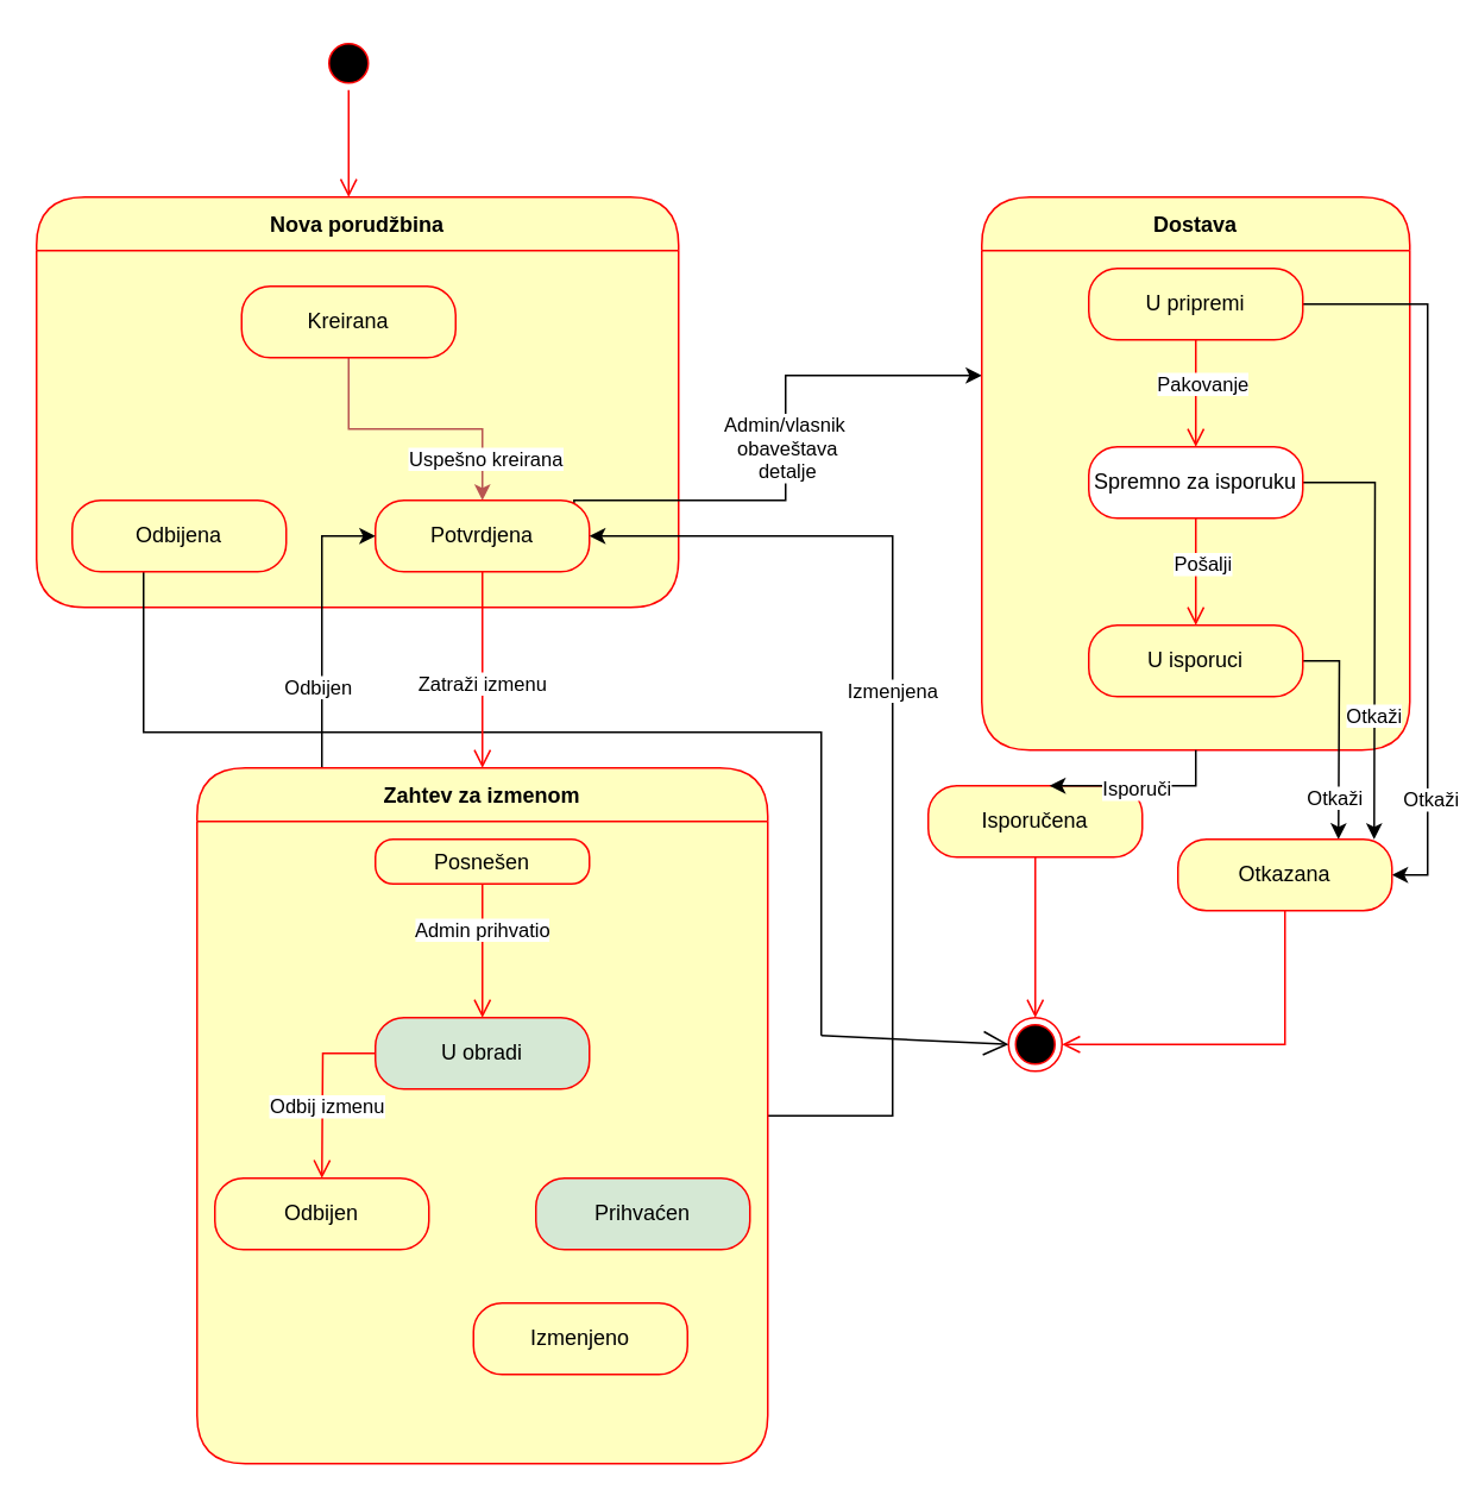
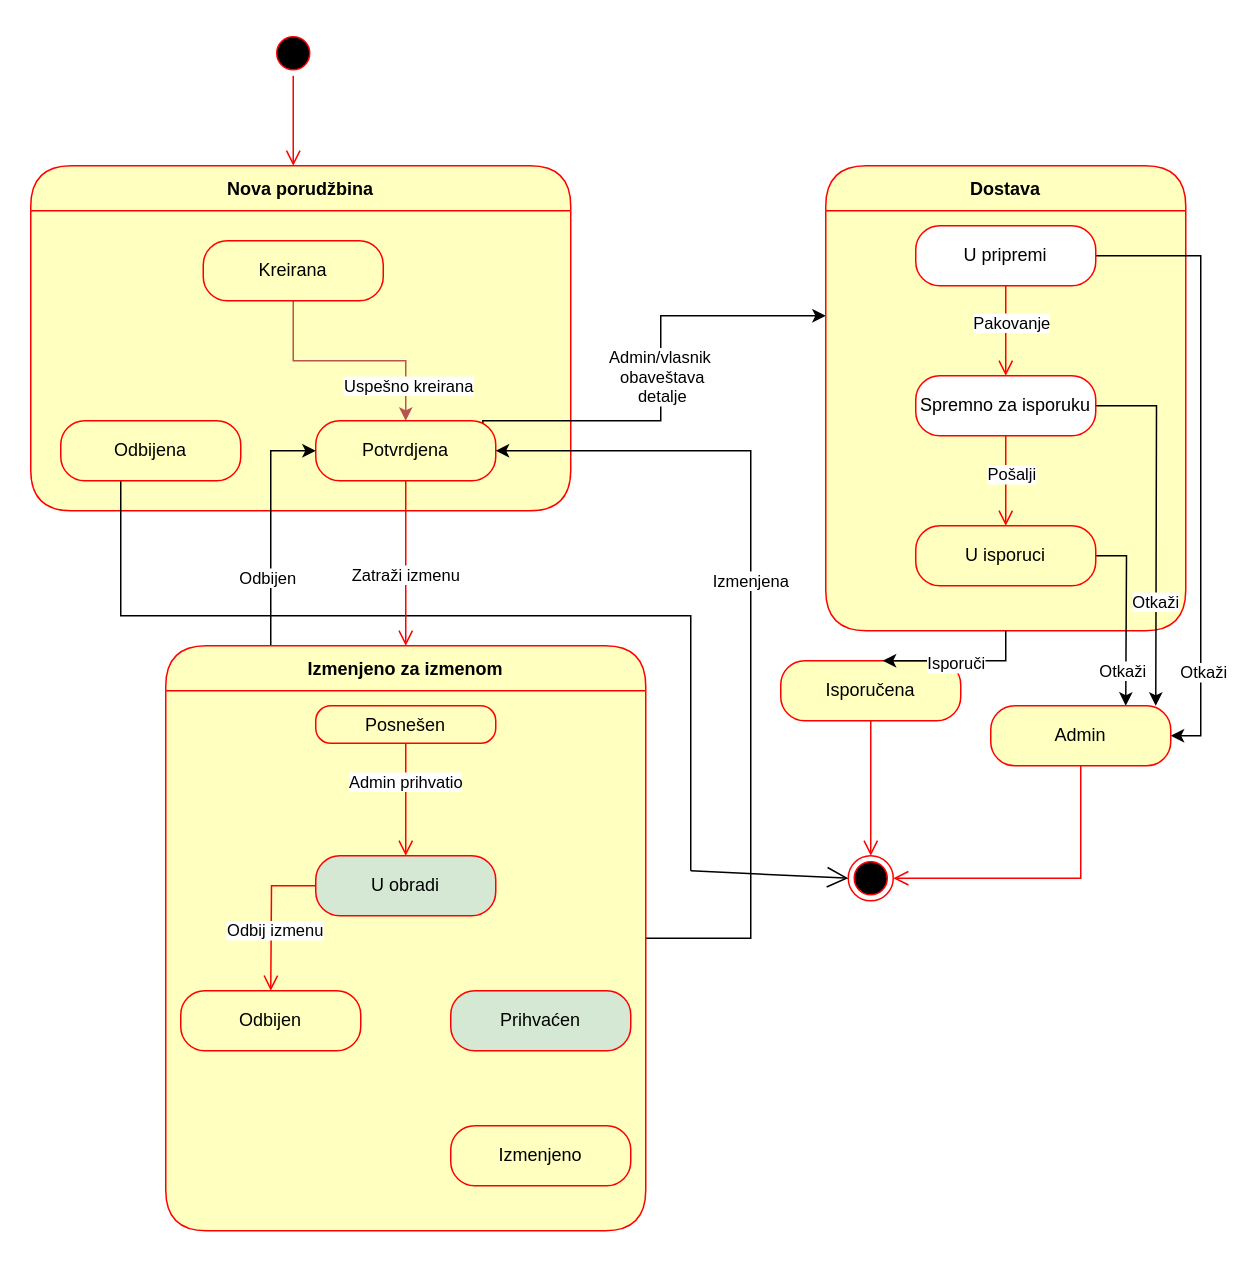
  <mxCell id="0" />
  <mxCell id="1" parent="0" />
  <mxCell id="2" value="" style="ellipse;html=1;shape=startState;fillColor=#000000;strokeColor=#ff0000;" parent="1" vertex="1"><mxGeometry x="180" y="20" width="30" height="30" as="geometry" /></mxCell>
  <mxCell id="3" value="" style="edgeStyle=orthogonalEdgeStyle;html=1;verticalAlign=bottom;endArrow=open;endSize=8;strokeColor=#ff0000;rounded=0;" parent="1" source="2" edge="1"><mxGeometry relative="1" as="geometry"><mxPoint x="195" y="110" as="targetPoint" /></mxGeometry></mxCell>
  <mxCell id="4" value="Nova porudžbina" style="swimlane;fontStyle=1;align=center;verticalAlign=middle;childLayout=stackLayout;horizontal=1;startSize=30;horizontalStack=0;resizeParent=0;resizeLast=1;container=0;fontColor=#000000;collapsible=0;rounded=1;arcSize=30;strokeColor=#ff0000;fillColor=#ffffc0;swimlaneFillColor=#ffffc0;dropTarget=0;" parent="1" vertex="1"><mxGeometry x="20" y="110" width="360" height="230" as="geometry" /></mxCell>
  <mxCell id="5" style="edgeStyle=orthogonalEdgeStyle;rounded=0;orthogonalLoop=1;jettySize=auto;html=1;entryX=0.5;entryY=0;entryDx=0;entryDy=0;fillColor=#f8cecc;strokeColor=#b85450;" parent="1" source="7" target="12" edge="1"><mxGeometry relative="1" as="geometry" /></mxCell>
  <mxCell id="6" value="Uspešno kreirana" style="edgeLabel;html=1;align=center;verticalAlign=middle;resizable=0;points=[];" parent="5" vertex="1" connectable="0"><mxGeometry x="0.69" y="1" relative="1" as="geometry"><mxPoint as="offset" /></mxGeometry></mxCell>
  <mxCell id="7" value="Kreirana" style="rounded=1;whiteSpace=wrap;html=1;arcSize=40;fontColor=#000000;fillColor=#ffffc0;strokeColor=#ff0000;" parent="1" vertex="1"><mxGeometry x="135" y="160" width="120" height="40" as="geometry" /></mxCell>
  <mxCell id="8" style="edgeStyle=elbowEdgeStyle;rounded=0;orthogonalLoop=1;jettySize=auto;html=1;elbow=vertical;endArrow=none;endFill=0;" parent="1" edge="1"><mxGeometry relative="1" as="geometry"><mxPoint x="460" y="580" as="targetPoint" /><mxPoint x="80" y="320" as="sourcePoint" /><Array as="points"><mxPoint x="270" y="410" /></Array></mxGeometry></mxCell>
  <mxCell id="9" value="Odbijena" style="rounded=1;whiteSpace=wrap;html=1;arcSize=40;fontColor=#000000;fillColor=#ffffc0;strokeColor=#ff0000;" parent="1" vertex="1"><mxGeometry x="40" y="280" width="120" height="40" as="geometry" /></mxCell>
  <mxCell id="10" style="edgeStyle=orthogonalEdgeStyle;rounded=0;orthogonalLoop=1;jettySize=auto;html=1;exitX=0.928;exitY=0.167;exitDx=0;exitDy=0;exitPerimeter=0;" parent="1" source="12" edge="1"><mxGeometry relative="1" as="geometry"><mxPoint x="550" y="210" as="targetPoint" /><Array as="points"><mxPoint x="321" y="280" /><mxPoint x="440" y="280" /><mxPoint x="440" y="210" /><mxPoint x="550" y="210" /></Array></mxGeometry></mxCell>
  <mxCell id="11" value="Admin/vlasnik&amp;nbsp;&lt;div&gt;obaveštava&lt;/div&gt;&lt;div&gt;detalje&lt;/div&gt;" style="edgeLabel;html=1;align=center;verticalAlign=middle;resizable=0;points=[];" parent="10" vertex="1" connectable="0"><mxGeometry x="-0.18" y="2" relative="1" as="geometry"><mxPoint x="2" y="-30" as="offset" /></mxGeometry></mxCell>
  <mxCell id="12" value="Potvrdjena" style="rounded=1;whiteSpace=wrap;html=1;arcSize=40;fontColor=#000000;fillColor=#ffffc0;strokeColor=#ff0000;" parent="1" vertex="1"><mxGeometry x="210" y="280" width="120" height="40" as="geometry" /></mxCell>
  <mxCell id="13" value="" style="edgeStyle=orthogonalEdgeStyle;html=1;verticalAlign=bottom;endArrow=open;endSize=8;strokeColor=#ff0000;rounded=0;entryX=0.5;entryY=0;entryDx=0;entryDy=0;" parent="1" source="12" target="19" edge="1"><mxGeometry relative="1" as="geometry"><mxPoint x="270" y="380" as="targetPoint" /></mxGeometry></mxCell>
  <mxCell id="14" value="Zatraži izmenu" style="edgeLabel;html=1;align=center;verticalAlign=middle;resizable=0;points=[];" parent="13" vertex="1" connectable="0"><mxGeometry x="0.127" y="-1" relative="1" as="geometry"><mxPoint as="offset" /></mxGeometry></mxCell>
  <mxCell id="15" style="edgeStyle=elbowEdgeStyle;rounded=0;orthogonalLoop=1;jettySize=auto;html=1;entryX=1;entryY=0.5;entryDx=0;entryDy=0;entryPerimeter=0;" parent="1" source="19" target="12" edge="1"><mxGeometry relative="1" as="geometry"><mxPoint x="340" y="300" as="targetPoint" /><Array as="points"><mxPoint x="500" y="370" /></Array></mxGeometry></mxCell>
  <mxCell id="16" value="Izmenjena" style="edgeLabel;html=1;align=center;verticalAlign=middle;resizable=0;points=[];" parent="15" vertex="1" connectable="0"><mxGeometry x="0.094" y="1" relative="1" as="geometry"><mxPoint as="offset" /></mxGeometry></mxCell>
  <mxCell id="17" style="edgeStyle=elbowEdgeStyle;rounded=0;orthogonalLoop=1;jettySize=auto;html=1;entryX=0;entryY=0.5;entryDx=0;entryDy=0;" parent="1" source="19" target="12" edge="1"><mxGeometry relative="1" as="geometry"><mxPoint x="200" y="370" as="targetPoint" /><Array as="points"><mxPoint x="180" y="390" /></Array></mxGeometry></mxCell>
  <mxCell id="18" value="Odbijen" style="edgeLabel;html=1;align=center;verticalAlign=middle;resizable=0;points=[];" parent="17" vertex="1" connectable="0"><mxGeometry x="-0.429" y="3" relative="1" as="geometry"><mxPoint as="offset" /></mxGeometry></mxCell>
- <mxCell id="19" value="Zahtev za izmenom" style="swimlane;fontStyle=1;align=center;verticalAlign=middle;childLayout=stackLayout;horizontal=1;startSize=30;horizontalStack=0;resizeParent=0;resizeLast=1;container=0;fontColor=#000000;collapsible=0;rounded=1;arcSize=30;strokeColor=#ff0000;fillColor=#ffffc0;swimlaneFillColor=#ffffc0;dropTarget=0;" parent="1" vertex="1"><mxGeometry x="110" y="430" width="320" height="390" as="geometry" /></mxCell>
+ <mxCell id="19" value="Izmenjeno za izmenom" style="swimlane;fontStyle=1;align=center;verticalAlign=middle;childLayout=stackLayout;horizontal=1;startSize=30;horizontalStack=0;resizeParent=0;resizeLast=1;container=0;fontColor=#000000;collapsible=0;rounded=1;arcSize=30;strokeColor=#ff0000;fillColor=#ffffc0;swimlaneFillColor=#ffffc0;dropTarget=0;" parent="1" vertex="1"><mxGeometry x="110" y="430" width="320" height="390" as="geometry" /></mxCell>
  <mxCell id="20" value="Posnešen" style="rounded=1;whiteSpace=wrap;html=1;arcSize=40;fontColor=#000000;fillColor=#ffffc0;strokeColor=#ff0000;" parent="1" vertex="1"><mxGeometry x="210" y="470" width="120" height="25" as="geometry" /></mxCell>
  <mxCell id="21" value="" style="edgeStyle=orthogonalEdgeStyle;html=1;verticalAlign=bottom;endArrow=open;endSize=8;strokeColor=#ff0000;rounded=0;" parent="1" source="20" edge="1"><mxGeometry relative="1" as="geometry"><mxPoint x="270" y="570" as="targetPoint" /></mxGeometry></mxCell>
  <mxCell id="22" value="Admin prihvatio" style="edgeLabel;html=1;align=center;verticalAlign=middle;resizable=0;points=[];" parent="21" vertex="1" connectable="0"><mxGeometry x="-0.339" y="-1" relative="1" as="geometry"><mxPoint as="offset" /></mxGeometry></mxCell>
  <mxCell id="23" value="U obradi" style="rounded=1;whiteSpace=wrap;html=1;arcSize=40;fontColor=#000000;fillColor=#d5e8d4;strokeColor=#ff0000;" parent="1" vertex="1"><mxGeometry x="210" y="570" width="120" height="40" as="geometry" /></mxCell>
  <mxCell id="24" value="" style="edgeStyle=orthogonalEdgeStyle;html=1;verticalAlign=bottom;endArrow=open;endSize=8;strokeColor=#ff0000;rounded=0;" parent="1" source="23" edge="1"><mxGeometry relative="1" as="geometry"><mxPoint x="180" y="660" as="targetPoint" /></mxGeometry></mxCell>
  <mxCell id="25" value="Odbij izmenu" style="edgeLabel;html=1;align=center;verticalAlign=middle;resizable=0;points=[];" parent="24" vertex="1" connectable="0"><mxGeometry x="-0.074" y="2" relative="1" as="geometry"><mxPoint y="13" as="offset" /></mxGeometry></mxCell>
  <mxCell id="26" value="Odbijen" style="rounded=1;whiteSpace=wrap;html=1;arcSize=40;fontColor=#000000;fillColor=#ffffc0;strokeColor=#ff0000;" parent="1" vertex="1"><mxGeometry x="120" y="660" width="120" height="40" as="geometry" /></mxCell>
  <mxCell id="27" value="Prihvaćen" style="rounded=1;whiteSpace=wrap;html=1;arcSize=40;fontColor=#000000;fillColor=#d5e8d4;strokeColor=#ff0000;" parent="1" vertex="1"><mxGeometry x="300" y="660" width="120" height="40" as="geometry" /></mxCell>
- <mxCell id="28" value="Izmenjeno" style="rounded=1;whiteSpace=wrap;html=1;arcSize=40;fontColor=#000000;fillColor=#ffffc0;strokeColor=#ff0000;" parent="1" vertex="1"><mxGeometry x="265" y="730" width="120" height="40" as="geometry" /></mxCell>
+ <mxCell id="28" value="Izmenjeno" style="rounded=1;whiteSpace=wrap;html=1;arcSize=40;fontColor=#000000;fillColor=#ffffc0;strokeColor=#ff0000;" parent="1" vertex="1"><mxGeometry x="300" y="750" width="120" height="40" as="geometry" /></mxCell>
  <mxCell id="29" value="Dostava" style="swimlane;fontStyle=1;align=center;verticalAlign=middle;childLayout=stackLayout;horizontal=1;startSize=30;horizontalStack=0;resizeParent=0;resizeLast=1;container=0;fontColor=#000000;collapsible=0;rounded=1;arcSize=30;strokeColor=#ff0000;fillColor=#ffffc0;swimlaneFillColor=#ffffc0;dropTarget=0;" parent="1" vertex="1"><mxGeometry x="550" y="110" width="240" height="310" as="geometry" /></mxCell>
  <mxCell id="30" style="edgeStyle=elbowEdgeStyle;rounded=0;orthogonalLoop=1;jettySize=auto;html=1;" parent="1" source="32" edge="1"><mxGeometry relative="1" as="geometry"><mxPoint x="780" y="490" as="targetPoint" /><Array as="points"><mxPoint x="800" y="330" /></Array></mxGeometry></mxCell>
  <mxCell id="31" value="Otkaži" style="edgeLabel;html=1;align=center;verticalAlign=middle;resizable=0;points=[];" parent="30" vertex="1" connectable="0"><mxGeometry x="0.694" y="1" relative="1" as="geometry"><mxPoint as="offset" /></mxGeometry></mxCell>
- <mxCell id="32" value="U pripremi" style="rounded=1;whiteSpace=wrap;html=1;arcSize=40;fontColor=#000000;fillColor=#ffffc0;strokeColor=#ff0000;" parent="1" vertex="1"><mxGeometry x="610" y="150" width="120" height="40" as="geometry" /></mxCell>
+ <mxCell id="32" value="U pripremi" style="rounded=1;whiteSpace=wrap;html=1;arcSize=40;fontColor=#000000;fillColor=#ffffff;strokeColor=#ff0000;" parent="1" vertex="1"><mxGeometry x="610" y="150" width="120" height="40" as="geometry" /></mxCell>
  <mxCell id="33" value="" style="edgeStyle=orthogonalEdgeStyle;html=1;verticalAlign=bottom;endArrow=open;endSize=8;strokeColor=#ff0000;rounded=0;" parent="1" source="32" edge="1"><mxGeometry relative="1" as="geometry"><mxPoint x="670" y="250" as="targetPoint" /></mxGeometry></mxCell>
  <mxCell id="34" value="Pakovanje" style="edgeLabel;html=1;align=center;verticalAlign=middle;resizable=0;points=[];" parent="33" vertex="1" connectable="0"><mxGeometry x="-0.196" y="3" relative="1" as="geometry"><mxPoint as="offset" /></mxGeometry></mxCell>
  <mxCell id="35" style="edgeStyle=orthogonalEdgeStyle;rounded=0;orthogonalLoop=1;jettySize=auto;html=1;" parent="1" source="37" edge="1"><mxGeometry relative="1" as="geometry"><mxPoint x="770" y="470" as="targetPoint" /></mxGeometry></mxCell>
  <mxCell id="36" value="Otkaži" style="edgeLabel;html=1;align=center;verticalAlign=middle;resizable=0;points=[];" parent="35" vertex="1" connectable="0"><mxGeometry x="0.712" y="-1" relative="1" as="geometry"><mxPoint y="-35" as="offset" /></mxGeometry></mxCell>
  <mxCell id="37" value="Spremno za isporuku" style="rounded=1;whiteSpace=wrap;html=1;arcSize=40;fontColor=#000000;fillColor=#ffffff;strokeColor=#ff0000;" parent="1" vertex="1"><mxGeometry x="610" y="250" width="120" height="40" as="geometry" /></mxCell>
  <mxCell id="38" value="" style="edgeStyle=orthogonalEdgeStyle;html=1;verticalAlign=bottom;endArrow=open;endSize=8;strokeColor=#ff0000;rounded=0;" parent="1" source="37" edge="1"><mxGeometry relative="1" as="geometry"><mxPoint x="670" y="350" as="targetPoint" /></mxGeometry></mxCell>
  <mxCell id="39" value="Pošalji" style="edgeLabel;html=1;align=center;verticalAlign=middle;resizable=0;points=[];" parent="38" vertex="1" connectable="0"><mxGeometry x="-0.163" y="3" relative="1" as="geometry"><mxPoint as="offset" /></mxGeometry></mxCell>
  <mxCell id="40" style="edgeStyle=orthogonalEdgeStyle;rounded=0;orthogonalLoop=1;jettySize=auto;html=1;" parent="1" source="42" edge="1"><mxGeometry relative="1" as="geometry"><mxPoint x="750" y="470" as="targetPoint" /></mxGeometry></mxCell>
  <mxCell id="41" value="Otkaži" style="edgeLabel;html=1;align=center;verticalAlign=middle;resizable=0;points=[];" parent="40" vertex="1" connectable="0"><mxGeometry x="0.607" y="-3" relative="1" as="geometry"><mxPoint as="offset" /></mxGeometry></mxCell>
  <mxCell id="42" value="U isporuci" style="rounded=1;whiteSpace=wrap;html=1;arcSize=40;fontColor=#000000;fillColor=#ffffc0;strokeColor=#ff0000;" parent="1" vertex="1"><mxGeometry x="610" y="350" width="120" height="40" as="geometry" /></mxCell>
  <mxCell id="43" value="Isporučena" style="rounded=1;whiteSpace=wrap;html=1;arcSize=40;fontColor=#000000;fillColor=#ffffc0;strokeColor=#ff0000;" parent="1" vertex="1"><mxGeometry x="520" y="440" width="120" height="40" as="geometry" /></mxCell>
  <mxCell id="44" value="" style="edgeStyle=orthogonalEdgeStyle;html=1;verticalAlign=bottom;endArrow=open;endSize=8;strokeColor=#ff0000;rounded=0;" parent="1" source="43" edge="1"><mxGeometry relative="1" as="geometry"><mxPoint x="580" y="570" as="targetPoint" /></mxGeometry></mxCell>
  <mxCell id="45" style="edgeStyle=orthogonalEdgeStyle;rounded=0;orthogonalLoop=1;jettySize=auto;html=1;entryX=0.567;entryY=0;entryDx=0;entryDy=0;entryPerimeter=0;" parent="1" source="29" target="43" edge="1"><mxGeometry relative="1" as="geometry" /></mxCell>
  <mxCell id="46" value="Isporuči" style="edgeLabel;html=1;align=center;verticalAlign=middle;resizable=0;points=[];" parent="45" vertex="1" connectable="0"><mxGeometry x="0.056" y="1" relative="1" as="geometry"><mxPoint as="offset" /></mxGeometry></mxCell>
  <mxCell id="47" value="" style="ellipse;html=1;shape=endState;fillColor=#000000;strokeColor=#ff0000;" parent="1" vertex="1"><mxGeometry x="565" y="570" width="30" height="30" as="geometry" /></mxCell>
  <mxCell id="48" value="" style="endArrow=open;endFill=1;endSize=12;html=1;rounded=0;entryX=0;entryY=0.5;entryDx=0;entryDy=0;" parent="1" target="47" edge="1"><mxGeometry width="160" relative="1" as="geometry"><mxPoint x="460" y="580" as="sourcePoint" /><mxPoint x="560" y="590" as="targetPoint" /></mxGeometry></mxCell>
- <mxCell id="49" value="Otkazana" style="rounded=1;whiteSpace=wrap;html=1;arcSize=40;fontColor=#000000;fillColor=#ffffc0;strokeColor=#ff0000;" parent="1" vertex="1"><mxGeometry x="660" y="470" width="120" height="40" as="geometry" /></mxCell>
+ <mxCell id="49" value="Admin" style="rounded=1;whiteSpace=wrap;html=1;arcSize=40;fontColor=#000000;fillColor=#ffffc0;strokeColor=#ff0000;" parent="1" vertex="1"><mxGeometry x="660" y="470" width="120" height="40" as="geometry" /></mxCell>
  <mxCell id="50" value="" style="edgeStyle=orthogonalEdgeStyle;html=1;verticalAlign=bottom;endArrow=open;endSize=8;strokeColor=#ff0000;rounded=0;entryX=1;entryY=0.5;entryDx=0;entryDy=0;" parent="1" source="49" target="47" edge="1"><mxGeometry relative="1" as="geometry"><mxPoint x="720" y="570" as="targetPoint" /><Array as="points"><mxPoint x="720" y="585" /></Array></mxGeometry></mxCell>
